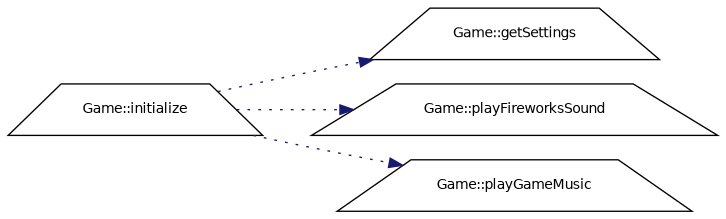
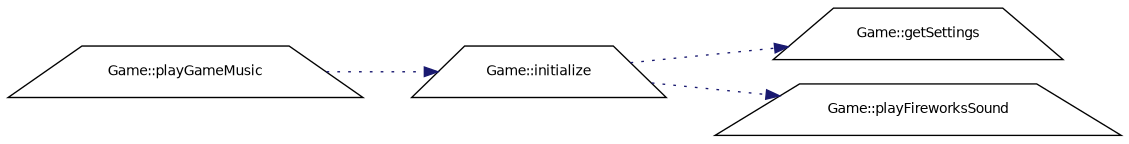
  digraph {
    rankdir=LR
    node [color=black fillcolor=white fontname=Helvetica fontsize=10 shape=trapezium style=filled]
    edge [color=midnightblue fontname=Helvetica fontsize=10 labelfontname=Helvetica labelfontsize=10 style=dotted]
    n1 [height=0.2 label="Game::initialize" width=0.4]
    n2 [height=0.2 label="Game::getSettings" width=0.4]
    n3 [height=0.2 label="Game::playFireworksSound" width=0.4]
    n4 [height=0.2 label="Game::playGameMusic" width=0.4]
    n1 -> n2
    n1 -> n3
-   n1 -> n4
+   n4 -> n1
  }
